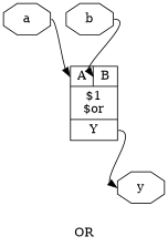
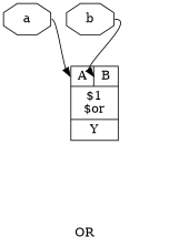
  digraph {
    label=OR
    rankdir=TB
    remincross=true
    node [color=black fontcolor=black shape=octagon]
    edge [color=black fontcolor=black tailport=e]
    n1 [label=a]
    n2 [label="{{<p4> A|<p5> B}|$1\n$or|{<p6> Y}}" shape=record color="" fontcolor=""]
    n3 [label=b]
-   n4 [label=y]
    n1 -> n2 [headport="p4:w"]
-   n2 -> n4 [headport=w tailport="p6:e"]
    n3 -> n2 [headport="p5:w"]
  }
